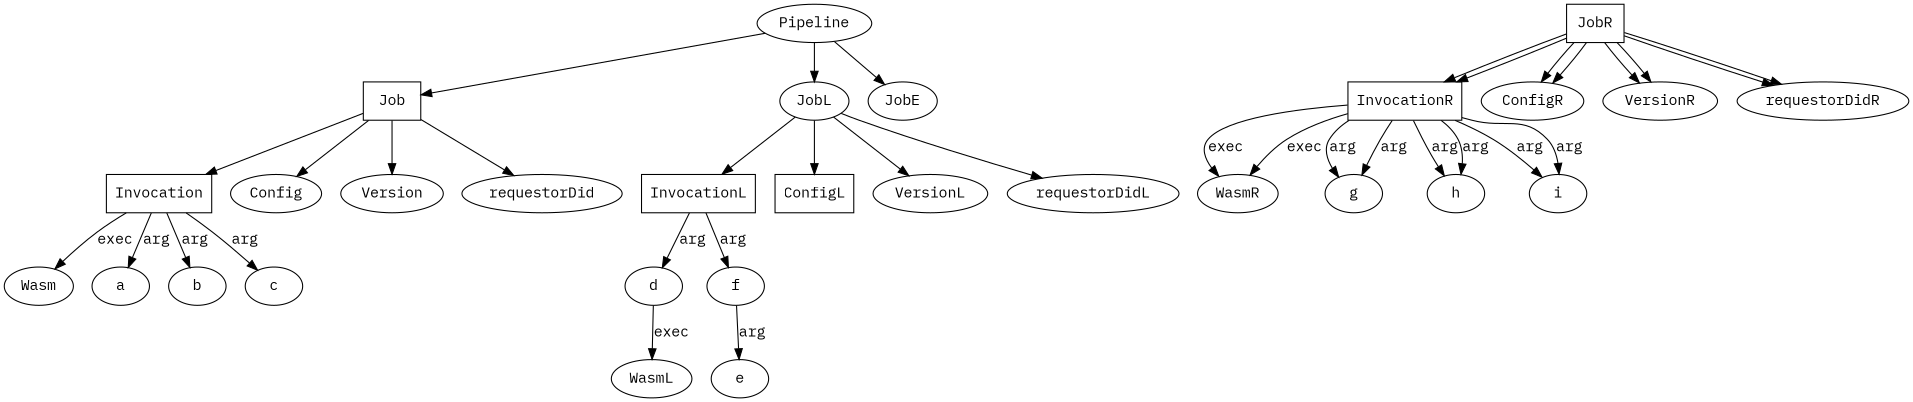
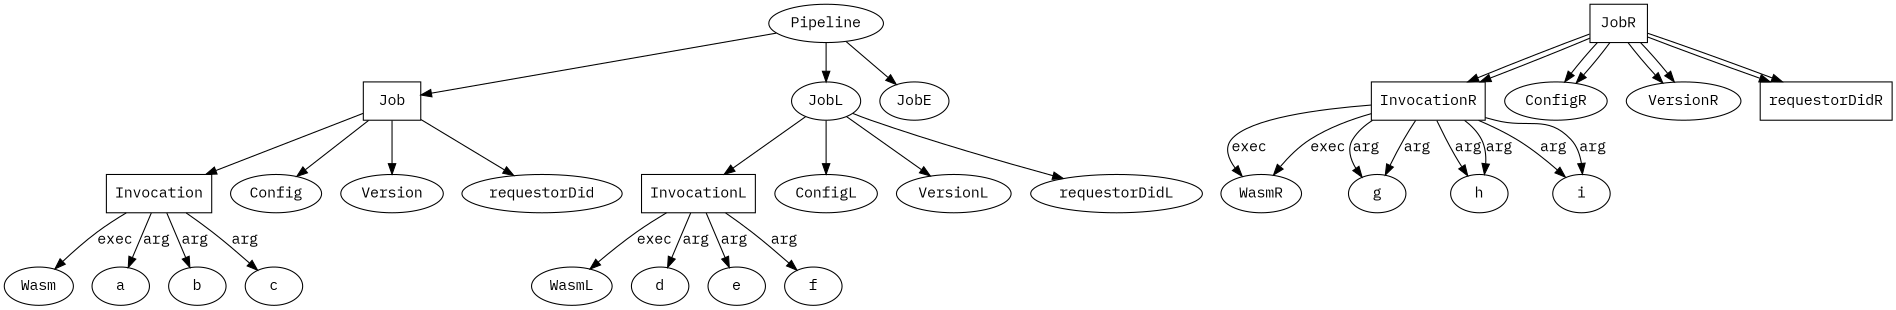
  digraph {
    fontname="IBM Plex Mono"
    node [fontname="IBM Plex Mono"]
    edge [fontname="IBM Plex Mono"]
    Job [shape=box]
    Invocation [shape=box]
    Config
    Version
    requestorDid
    Pipeline
    JobL [shape=ellipse]
    JobE
    InvocationL [shape=box]
-   ConfigL [shape=box]
+   ConfigL
    VersionL
    requestorDidL
    JobR [shape=box]
    InvocationR [shape=box]
    ConfigR
    VersionR
-   requestorDidR
+   requestorDidR [shape=box]
    Wasm
    a
    b
    c
    WasmL
    d
    e
    f
    WasmR
    g
    h
    i
    Job -> Invocation
    Job -> Config
    Job -> Version
    Job -> requestorDid
    Invocation -> Wasm [label=exec]
    Invocation -> a [label=arg]
    Invocation -> b [label=arg]
    Invocation -> c [label=arg]
    Pipeline -> Job
    Pipeline -> JobL
    Pipeline -> JobE
    JobL -> InvocationL
    JobL -> ConfigL
    JobL -> VersionL
    JobL -> requestorDidL
-   d -> WasmL [label=exec]
+   InvocationL -> WasmL [label=exec]
    InvocationL -> d [label=arg]
-   f -> e [label=arg]
+   InvocationL -> e [label=arg]
    InvocationL -> f [label=arg]
    JobR -> InvocationR
    JobR -> InvocationR
    JobR -> ConfigR
    JobR -> ConfigR
    JobR -> VersionR
    JobR -> VersionR
    JobR -> requestorDidR
    JobR -> requestorDidR
    InvocationR -> WasmR [label=exec]
    InvocationR -> WasmR [label=exec]
    InvocationR -> g [label=arg]
    InvocationR -> g [label=arg]
    InvocationR -> h [label=arg]
    InvocationR -> h [label=arg]
    InvocationR -> i [label=arg]
    InvocationR -> i [label=arg]
  }
